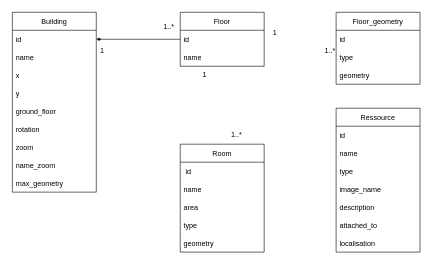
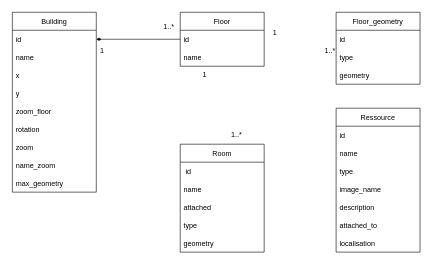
  <mxCell id="0" />
  <mxCell id="1" parent="0" />
  <mxCell id="2" value="Building" style="swimlane;fontStyle=0;childLayout=stackLayout;horizontal=1;startSize=30;horizontalStack=0;resizeParent=1;resizeParentMax=0;resizeLast=0;collapsible=1;marginBottom=0;" parent="1" vertex="1"><mxGeometry x="20" y="20" width="140" height="300" as="geometry" /></mxCell>
  <mxCell id="3" value="id" style="text;strokeColor=none;fillColor=none;align=left;verticalAlign=middle;spacingLeft=4;spacingRight=4;overflow=hidden;points=[[0,0.5],[1,0.5]];portConstraint=eastwest;rotatable=0;" parent="2" vertex="1"><mxGeometry y="30" width="140" height="30" as="geometry" /></mxCell>
  <mxCell id="4" value="name" style="text;strokeColor=none;fillColor=none;align=left;verticalAlign=middle;spacingLeft=4;spacingRight=4;overflow=hidden;points=[[0,0.5],[1,0.5]];portConstraint=eastwest;rotatable=0;" parent="2" vertex="1"><mxGeometry y="60" width="140" height="30" as="geometry" /></mxCell>
  <mxCell id="5" value="x" style="text;strokeColor=none;fillColor=none;align=left;verticalAlign=middle;spacingLeft=4;spacingRight=4;overflow=hidden;points=[[0,0.5],[1,0.5]];portConstraint=eastwest;rotatable=0;" parent="2" vertex="1"><mxGeometry y="90" width="140" height="30" as="geometry" /></mxCell>
  <mxCell id="6" value="y" style="text;strokeColor=none;fillColor=none;align=left;verticalAlign=middle;spacingLeft=4;spacingRight=4;overflow=hidden;points=[[0,0.5],[1,0.5]];portConstraint=eastwest;rotatable=0;" vertex="1" parent="2"><mxGeometry y="120" width="140" height="30" as="geometry" /></mxCell>
- <mxCell id="7" value="ground_floor" style="text;strokeColor=none;fillColor=none;align=left;verticalAlign=middle;spacingLeft=4;spacingRight=4;overflow=hidden;points=[[0,0.5],[1,0.5]];portConstraint=eastwest;rotatable=0;" vertex="1" parent="2"><mxGeometry y="150" width="140" height="30" as="geometry" /></mxCell>
+ <mxCell id="7" value="zoom_floor" style="text;strokeColor=none;fillColor=none;align=left;verticalAlign=middle;spacingLeft=4;spacingRight=4;overflow=hidden;points=[[0,0.5],[1,0.5]];portConstraint=eastwest;rotatable=0;" vertex="1" parent="2"><mxGeometry y="150" width="140" height="30" as="geometry" /></mxCell>
  <mxCell id="8" value="rotation" style="text;strokeColor=none;fillColor=none;align=left;verticalAlign=middle;spacingLeft=4;spacingRight=4;overflow=hidden;points=[[0,0.5],[1,0.5]];portConstraint=eastwest;rotatable=0;" vertex="1" parent="2"><mxGeometry y="180" width="140" height="30" as="geometry" /></mxCell>
  <mxCell id="9" value="zoom" style="text;strokeColor=none;fillColor=none;align=left;verticalAlign=middle;spacingLeft=4;spacingRight=4;overflow=hidden;points=[[0,0.5],[1,0.5]];portConstraint=eastwest;rotatable=0;" vertex="1" parent="2"><mxGeometry y="210" width="140" height="30" as="geometry" /></mxCell>
  <mxCell id="10" value="name_zoom" style="text;strokeColor=none;fillColor=none;align=left;verticalAlign=middle;spacingLeft=4;spacingRight=4;overflow=hidden;points=[[0,0.5],[1,0.5]];portConstraint=eastwest;rotatable=0;" vertex="1" parent="2"><mxGeometry y="240" width="140" height="30" as="geometry" /></mxCell>
  <mxCell id="11" value="max_geometry" style="text;strokeColor=none;fillColor=none;align=left;verticalAlign=middle;spacingLeft=4;spacingRight=4;overflow=hidden;points=[[0,0.5],[1,0.5]];portConstraint=eastwest;rotatable=0;" vertex="1" parent="2"><mxGeometry y="270" width="140" height="30" as="geometry" /></mxCell>
  <mxCell id="12" value="Floor" style="swimlane;fontStyle=0;childLayout=stackLayout;horizontal=1;startSize=30;horizontalStack=0;resizeParent=1;resizeParentMax=0;resizeLast=0;collapsible=1;marginBottom=0;" parent="1" vertex="1"><mxGeometry x="300" y="20" width="140" height="90" as="geometry" /></mxCell>
  <mxCell id="13" value="id" style="text;strokeColor=none;fillColor=none;align=left;verticalAlign=middle;spacingLeft=4;spacingRight=4;overflow=hidden;points=[[0,0.5],[1,0.5]];portConstraint=eastwest;rotatable=0;" parent="12" vertex="1"><mxGeometry y="30" width="140" height="30" as="geometry" /></mxCell>
  <mxCell id="14" value="name" style="text;strokeColor=none;fillColor=none;align=left;verticalAlign=middle;spacingLeft=4;spacingRight=4;overflow=hidden;points=[[0,0.5],[1,0.5]];portConstraint=eastwest;rotatable=0;" parent="12" vertex="1"><mxGeometry y="60" width="140" height="30" as="geometry" /></mxCell>
  <mxCell id="15" value="Floor_geometry" style="swimlane;fontStyle=0;childLayout=stackLayout;horizontal=1;startSize=30;horizontalStack=0;resizeParent=1;resizeParentMax=0;resizeLast=0;collapsible=1;marginBottom=0;" parent="1" vertex="1"><mxGeometry x="560" y="20" width="140" height="120" as="geometry" /></mxCell>
  <mxCell id="16" value="id" style="text;strokeColor=none;fillColor=none;align=left;verticalAlign=middle;spacingLeft=4;spacingRight=4;overflow=hidden;points=[[0,0.5],[1,0.5]];portConstraint=eastwest;rotatable=0;" parent="15" vertex="1"><mxGeometry y="30" width="140" height="30" as="geometry" /></mxCell>
  <mxCell id="17" value="type" style="text;strokeColor=none;fillColor=none;align=left;verticalAlign=middle;spacingLeft=4;spacingRight=4;overflow=hidden;points=[[0,0.5],[1,0.5]];portConstraint=eastwest;rotatable=0;" parent="15" vertex="1"><mxGeometry y="60" width="140" height="30" as="geometry" /></mxCell>
  <mxCell id="18" value="geometry" style="text;strokeColor=none;fillColor=none;align=left;verticalAlign=middle;spacingLeft=4;spacingRight=4;overflow=hidden;points=[[0,0.5],[1,0.5]];portConstraint=eastwest;rotatable=0;" parent="15" vertex="1"><mxGeometry y="90" width="140" height="30" as="geometry" /></mxCell>
  <mxCell id="19" value="Room" style="swimlane;fontStyle=0;childLayout=stackLayout;horizontal=1;startSize=30;horizontalStack=0;resizeParent=1;resizeParentMax=0;resizeLast=0;collapsible=1;marginBottom=0;gradientColor=#ffffff;" parent="1" vertex="1"><mxGeometry x="300" y="240" width="140" height="180" as="geometry" /></mxCell>
  <mxCell id="20" value=" id" style="text;strokeColor=none;fillColor=none;align=left;verticalAlign=middle;spacingLeft=4;spacingRight=4;overflow=hidden;points=[[0,0.5],[1,0.5]];portConstraint=eastwest;rotatable=0;" parent="19" vertex="1"><mxGeometry y="30" width="140" height="30" as="geometry" /></mxCell>
  <mxCell id="21" value="name" style="text;strokeColor=none;fillColor=none;align=left;verticalAlign=middle;spacingLeft=4;spacingRight=4;overflow=hidden;points=[[0,0.5],[1,0.5]];portConstraint=eastwest;rotatable=0;" parent="19" vertex="1"><mxGeometry y="60" width="140" height="30" as="geometry" /></mxCell>
- <mxCell id="22" value="area" style="text;strokeColor=none;fillColor=none;align=left;verticalAlign=middle;spacingLeft=4;spacingRight=4;overflow=hidden;points=[[0,0.5],[1,0.5]];portConstraint=eastwest;rotatable=0;" parent="19" vertex="1"><mxGeometry y="90" width="140" height="30" as="geometry" /></mxCell>
+ <mxCell id="22" value="attached" style="text;strokeColor=none;fillColor=none;align=left;verticalAlign=middle;spacingLeft=4;spacingRight=4;overflow=hidden;points=[[0,0.5],[1,0.5]];portConstraint=eastwest;rotatable=0;" parent="19" vertex="1"><mxGeometry y="90" width="140" height="30" as="geometry" /></mxCell>
  <mxCell id="23" value="type" style="text;strokeColor=none;fillColor=none;align=left;verticalAlign=middle;spacingLeft=4;spacingRight=4;overflow=hidden;points=[[0,0.5],[1,0.5]];portConstraint=eastwest;rotatable=0;" parent="19" vertex="1"><mxGeometry y="120" width="140" height="30" as="geometry" /></mxCell>
  <mxCell id="24" value="geometry" style="text;strokeColor=none;fillColor=none;align=left;verticalAlign=middle;spacingLeft=4;spacingRight=4;overflow=hidden;points=[[0,0.5],[1,0.5]];portConstraint=eastwest;rotatable=0;" parent="19" vertex="1"><mxGeometry y="150" width="140" height="30" as="geometry" /></mxCell>
  <mxCell id="25" value="1..*" style="text;html=1;strokeColor=none;fillColor=none;align=center;verticalAlign=middle;whiteSpace=wrap;rounded=0;" parent="1" vertex="1"><mxGeometry x="251" y="30" width="60" height="30" as="geometry" /></mxCell>
  <mxCell id="26" value="1" style="text;html=1;strokeColor=none;fillColor=none;align=center;verticalAlign=middle;whiteSpace=wrap;rounded=0;" parent="1" vertex="1"><mxGeometry x="140" y="70" width="60" height="30" as="geometry" /></mxCell>
  <mxCell id="27" value="1..*" style="text;html=1;strokeColor=none;fillColor=none;align=center;verticalAlign=middle;whiteSpace=wrap;rounded=0;" parent="1" vertex="1"><mxGeometry x="364" y="210" width="60" height="30" as="geometry" /></mxCell>
  <mxCell id="28" value="Ressource" style="swimlane;fontStyle=0;childLayout=stackLayout;horizontal=1;startSize=30;horizontalStack=0;resizeParent=1;resizeParentMax=0;resizeLast=0;collapsible=1;marginBottom=0;" parent="1" vertex="1"><mxGeometry x="560" y="180" width="140" height="240" as="geometry" /></mxCell>
  <mxCell id="29" value="id" style="text;strokeColor=none;fillColor=none;align=left;verticalAlign=middle;spacingLeft=4;spacingRight=4;overflow=hidden;points=[[0,0.5],[1,0.5]];portConstraint=eastwest;rotatable=0;" parent="28" vertex="1"><mxGeometry y="30" width="140" height="30" as="geometry" /></mxCell>
  <mxCell id="30" value="name" style="text;strokeColor=none;fillColor=none;align=left;verticalAlign=middle;spacingLeft=4;spacingRight=4;overflow=hidden;points=[[0,0.5],[1,0.5]];portConstraint=eastwest;rotatable=0;" parent="28" vertex="1"><mxGeometry y="60" width="140" height="30" as="geometry" /></mxCell>
  <mxCell id="31" value="type" style="text;strokeColor=none;fillColor=none;align=left;verticalAlign=middle;spacingLeft=4;spacingRight=4;overflow=hidden;points=[[0,0.5],[1,0.5]];portConstraint=eastwest;rotatable=0;" vertex="1" parent="28"><mxGeometry y="90" width="140" height="30" as="geometry" /></mxCell>
  <mxCell id="32" value="image_name" style="text;strokeColor=none;fillColor=none;align=left;verticalAlign=middle;spacingLeft=4;spacingRight=4;overflow=hidden;points=[[0,0.5],[1,0.5]];portConstraint=eastwest;rotatable=0;" vertex="1" parent="28"><mxGeometry y="120" width="140" height="30" as="geometry" /></mxCell>
  <mxCell id="33" value="description" style="text;strokeColor=none;fillColor=none;align=left;verticalAlign=middle;spacingLeft=4;spacingRight=4;overflow=hidden;points=[[0,0.5],[1,0.5]];portConstraint=eastwest;rotatable=0;" vertex="1" parent="28"><mxGeometry y="150" width="140" height="30" as="geometry" /></mxCell>
  <mxCell id="34" value="attached_to" style="text;strokeColor=none;fillColor=none;align=left;verticalAlign=middle;spacingLeft=4;spacingRight=4;overflow=hidden;points=[[0,0.5],[1,0.5]];portConstraint=eastwest;rotatable=0;" parent="28" vertex="1"><mxGeometry y="180" width="140" height="30" as="geometry" /></mxCell>
  <mxCell id="35" value="localisation" style="text;strokeColor=none;fillColor=none;align=left;verticalAlign=middle;spacingLeft=4;spacingRight=4;overflow=hidden;points=[[0,0.5],[1,0.5]];portConstraint=eastwest;rotatable=0;" parent="28" vertex="1"><mxGeometry y="210" width="140" height="30" as="geometry" /></mxCell>
  <mxCell id="36" value="1..*" style="text;html=1;strokeColor=none;fillColor=none;align=center;verticalAlign=middle;whiteSpace=wrap;rounded=0;" parent="1" vertex="1"><mxGeometry x="520" y="69" width="60" height="30" as="geometry" /></mxCell>
  <mxCell id="37" value="1" style="text;html=1;strokeColor=none;fillColor=none;align=center;verticalAlign=middle;whiteSpace=wrap;rounded=0;" parent="1" vertex="1"><mxGeometry x="311" y="110" width="60" height="30" as="geometry" /></mxCell>
  <mxCell id="38" style="edgeStyle=orthogonalEdgeStyle;rounded=0;orthogonalLoop=1;jettySize=auto;html=1;startArrow=diamondThin;startFill=1;endArrow=none;endFill=0;" edge="1" parent="1" source="3" target="13"><mxGeometry relative="1" as="geometry" /></mxCell>
  <mxCell id="39" value="1" style="text;html=1;strokeColor=none;fillColor=none;align=center;verticalAlign=middle;whiteSpace=wrap;rounded=0;" vertex="1" parent="1"><mxGeometry x="428" y="39" width="60" height="30" as="geometry" /></mxCell>
